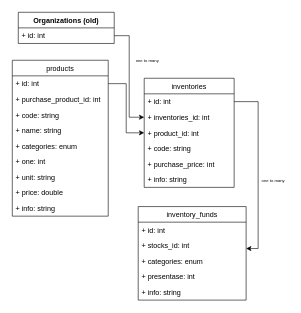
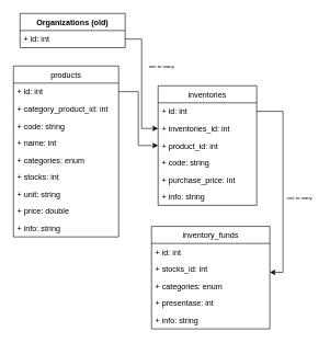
  <mxCell id="0" />
  <mxCell id="1" parent="0" />
  <mxCell id="2" value="products" style="swimlane;fontStyle=0;childLayout=stackLayout;horizontal=1;startSize=26;fillColor=none;horizontalStack=0;resizeParent=1;resizeParentMax=0;resizeLast=0;collapsible=1;marginBottom=0;" parent="1" vertex="1"><mxGeometry x="20" y="100" width="160" height="260" as="geometry" /></mxCell>
  <mxCell id="3" value="+ id: int" style="text;strokeColor=none;fillColor=none;align=left;verticalAlign=top;spacingLeft=4;spacingRight=4;overflow=hidden;rotatable=0;points=[[0,0.5],[1,0.5]];portConstraint=eastwest;" parent="2" vertex="1"><mxGeometry y="26" width="160" height="26" as="geometry" /></mxCell>
- <mxCell id="4" value="+ purchase_product_id: int " style="text;strokeColor=none;fillColor=none;align=left;verticalAlign=top;spacingLeft=4;spacingRight=4;overflow=hidden;rotatable=0;points=[[0,0.5],[1,0.5]];portConstraint=eastwest;" parent="2" vertex="1"><mxGeometry y="52" width="160" height="26" as="geometry" /></mxCell>
+ <mxCell id="4" value="+ category_product_id: int " style="text;strokeColor=none;fillColor=none;align=left;verticalAlign=top;spacingLeft=4;spacingRight=4;overflow=hidden;rotatable=0;points=[[0,0.5],[1,0.5]];portConstraint=eastwest;" parent="2" vertex="1"><mxGeometry y="52" width="160" height="26" as="geometry" /></mxCell>
  <mxCell id="5" value="+ code: string" style="text;strokeColor=none;fillColor=none;align=left;verticalAlign=top;spacingLeft=4;spacingRight=4;overflow=hidden;rotatable=0;points=[[0,0.5],[1,0.5]];portConstraint=eastwest;" parent="2" vertex="1"><mxGeometry y="78" width="160" height="26" as="geometry" /></mxCell>
- <mxCell id="6" value="+ name: string " style="text;strokeColor=none;fillColor=none;align=left;verticalAlign=top;spacingLeft=4;spacingRight=4;overflow=hidden;rotatable=0;points=[[0,0.5],[1,0.5]];portConstraint=eastwest;" parent="2" vertex="1"><mxGeometry y="104" width="160" height="26" as="geometry" /></mxCell>
+ <mxCell id="6" value="+ name: int " style="text;strokeColor=none;fillColor=none;align=left;verticalAlign=top;spacingLeft=4;spacingRight=4;overflow=hidden;rotatable=0;points=[[0,0.5],[1,0.5]];portConstraint=eastwest;" parent="2" vertex="1"><mxGeometry y="104" width="160" height="26" as="geometry" /></mxCell>
  <mxCell id="7" value="+ categories: enum" style="text;strokeColor=none;fillColor=none;align=left;verticalAlign=top;spacingLeft=4;spacingRight=4;overflow=hidden;rotatable=0;points=[[0,0.5],[1,0.5]];portConstraint=eastwest;" vertex="1" parent="2"><mxGeometry y="130" width="160" height="26" as="geometry" /></mxCell>
- <mxCell id="8" value="+ one: int " style="text;strokeColor=none;fillColor=none;align=left;verticalAlign=top;spacingLeft=4;spacingRight=4;overflow=hidden;rotatable=0;points=[[0,0.5],[1,0.5]];portConstraint=eastwest;" parent="2" vertex="1"><mxGeometry y="156" width="160" height="26" as="geometry" /></mxCell>
+ <mxCell id="8" value="+ stocks: int " style="text;strokeColor=none;fillColor=none;align=left;verticalAlign=top;spacingLeft=4;spacingRight=4;overflow=hidden;rotatable=0;points=[[0,0.5],[1,0.5]];portConstraint=eastwest;" parent="2" vertex="1"><mxGeometry y="156" width="160" height="26" as="geometry" /></mxCell>
  <mxCell id="9" value="+ unit: string " style="text;strokeColor=none;fillColor=none;align=left;verticalAlign=top;spacingLeft=4;spacingRight=4;overflow=hidden;rotatable=0;points=[[0,0.5],[1,0.5]];portConstraint=eastwest;" parent="2" vertex="1"><mxGeometry y="182" width="160" height="26" as="geometry" /></mxCell>
  <mxCell id="10" value="+ price: double" style="text;strokeColor=none;fillColor=none;align=left;verticalAlign=top;spacingLeft=4;spacingRight=4;overflow=hidden;rotatable=0;points=[[0,0.5],[1,0.5]];portConstraint=eastwest;" parent="2" vertex="1"><mxGeometry y="208" width="160" height="26" as="geometry" /></mxCell>
  <mxCell id="11" value="+ info: string " style="text;strokeColor=none;fillColor=none;align=left;verticalAlign=top;spacingLeft=4;spacingRight=4;overflow=hidden;rotatable=0;points=[[0,0.5],[1,0.5]];portConstraint=eastwest;" parent="2" vertex="1"><mxGeometry y="234" width="160" height="26" as="geometry" /></mxCell>
  <mxCell id="12" value="inventory_funds" style="swimlane;fontStyle=0;childLayout=stackLayout;horizontal=1;startSize=26;fillColor=none;horizontalStack=0;resizeParent=1;resizeParentMax=0;resizeLast=0;collapsible=1;marginBottom=0;" parent="1" vertex="1"><mxGeometry x="230" y="344" width="180" height="156" as="geometry" /></mxCell>
  <mxCell id="13" value="+ id: int" style="text;strokeColor=none;fillColor=none;align=left;verticalAlign=top;spacingLeft=4;spacingRight=4;overflow=hidden;rotatable=0;points=[[0,0.5],[1,0.5]];portConstraint=eastwest;" parent="12" vertex="1"><mxGeometry y="26" width="180" height="26" as="geometry" /></mxCell>
  <mxCell id="14" value="+ stocks_id: int " style="text;strokeColor=none;fillColor=none;align=left;verticalAlign=top;spacingLeft=4;spacingRight=4;overflow=hidden;rotatable=0;points=[[0,0.5],[1,0.5]];portConstraint=eastwest;" parent="12" vertex="1"><mxGeometry y="52" width="180" height="26" as="geometry" /></mxCell>
  <mxCell id="15" value="+ categories: enum" style="text;strokeColor=none;fillColor=none;align=left;verticalAlign=top;spacingLeft=4;spacingRight=4;overflow=hidden;rotatable=0;points=[[0,0.5],[1,0.5]];portConstraint=eastwest;" parent="12" vertex="1"><mxGeometry y="78" width="180" height="26" as="geometry" /></mxCell>
  <mxCell id="16" value="+ presentase: int " style="text;strokeColor=none;fillColor=none;align=left;verticalAlign=top;spacingLeft=4;spacingRight=4;overflow=hidden;rotatable=0;points=[[0,0.5],[1,0.5]];portConstraint=eastwest;" vertex="1" parent="12"><mxGeometry y="104" width="180" height="26" as="geometry" /></mxCell>
  <mxCell id="17" value="+ info: string " style="text;strokeColor=none;fillColor=none;align=left;verticalAlign=top;spacingLeft=4;spacingRight=4;overflow=hidden;rotatable=0;points=[[0,0.5],[1,0.5]];portConstraint=eastwest;" parent="12" vertex="1"><mxGeometry y="130" width="180" height="26" as="geometry" /></mxCell>
  <mxCell id="18" value="inventories" style="swimlane;fontStyle=0;childLayout=stackLayout;horizontal=1;startSize=26;fillColor=none;horizontalStack=0;resizeParent=1;resizeParentMax=0;resizeLast=0;collapsible=1;marginBottom=0;" parent="1" vertex="1"><mxGeometry x="240" y="130" width="150" height="182" as="geometry" /></mxCell>
  <mxCell id="19" value="+ id: int" style="text;strokeColor=none;fillColor=none;align=left;verticalAlign=top;spacingLeft=4;spacingRight=4;overflow=hidden;rotatable=0;points=[[0,0.5],[1,0.5]];portConstraint=eastwest;" parent="18" vertex="1"><mxGeometry y="26" width="150" height="26" as="geometry" /></mxCell>
  <mxCell id="20" value="+ inventories_id: int " style="text;strokeColor=none;fillColor=none;align=left;verticalAlign=top;spacingLeft=4;spacingRight=4;overflow=hidden;rotatable=0;points=[[0,0.5],[1,0.5]];portConstraint=eastwest;" parent="18" vertex="1"><mxGeometry y="52" width="150" height="26" as="geometry" /></mxCell>
  <mxCell id="21" value="+ product_id: int " style="text;strokeColor=none;fillColor=none;align=left;verticalAlign=top;spacingLeft=4;spacingRight=4;overflow=hidden;rotatable=0;points=[[0,0.5],[1,0.5]];portConstraint=eastwest;" vertex="1" parent="18"><mxGeometry y="78" width="150" height="26" as="geometry" /></mxCell>
  <mxCell id="22" value="+ code: string" style="text;strokeColor=none;fillColor=none;align=left;verticalAlign=top;spacingLeft=4;spacingRight=4;overflow=hidden;rotatable=0;points=[[0,0.5],[1,0.5]];portConstraint=eastwest;" parent="18" vertex="1"><mxGeometry y="104" width="150" height="26" as="geometry" /></mxCell>
  <mxCell id="23" value="+ purchase_price: int" style="text;strokeColor=none;fillColor=none;align=left;verticalAlign=top;spacingLeft=4;spacingRight=4;overflow=hidden;rotatable=0;points=[[0,0.5],[1,0.5]];portConstraint=eastwest;" parent="18" vertex="1"><mxGeometry y="130" width="150" height="26" as="geometry" /></mxCell>
  <mxCell id="24" value="+ info: string " style="text;strokeColor=none;fillColor=none;align=left;verticalAlign=top;spacingLeft=4;spacingRight=4;overflow=hidden;rotatable=0;points=[[0,0.5],[1,0.5]];portConstraint=eastwest;" vertex="1" parent="18"><mxGeometry y="156" width="150" height="26" as="geometry" /></mxCell>
  <mxCell id="25" style="edgeStyle=orthogonalEdgeStyle;rounded=0;orthogonalLoop=1;jettySize=auto;html=1;exitX=1;exitY=0.5;exitDx=0;exitDy=0;entryX=1;entryY=0.692;entryDx=0;entryDy=0;entryPerimeter=0;" parent="1" source="19" target="14" edge="1"><mxGeometry relative="1" as="geometry" /></mxCell>
  <mxCell id="26" value="&lt;font style=&quot;font-size: 7px&quot;&gt;one to many&lt;/font&gt;" style="text;html=1;resizable=0;autosize=1;align=center;verticalAlign=middle;points=[];fillColor=none;strokeColor=none;rounded=0;" parent="1" vertex="1"><mxGeometry x="430" y="290" width="50" height="20" as="geometry" /></mxCell>
  <mxCell id="27" style="edgeStyle=orthogonalEdgeStyle;rounded=0;orthogonalLoop=1;jettySize=auto;html=1;exitX=1;exitY=0.5;exitDx=0;exitDy=0;" edge="1" parent="1" source="3" target="21"><mxGeometry relative="1" as="geometry" /></mxCell>
  <mxCell id="28" value="Organizations (old)" style="swimlane;fontStyle=1;align=center;verticalAlign=top;childLayout=stackLayout;horizontal=1;startSize=26;horizontalStack=0;resizeParent=1;resizeParentMax=0;resizeLast=0;collapsible=1;marginBottom=0;" vertex="1" parent="1"><mxGeometry x="30" y="20" width="160" height="52" as="geometry" /></mxCell>
  <mxCell id="29" value="+ id: int" style="text;strokeColor=none;fillColor=none;align=left;verticalAlign=top;spacingLeft=4;spacingRight=4;overflow=hidden;rotatable=0;points=[[0,0.5],[1,0.5]];portConstraint=eastwest;" vertex="1" parent="28"><mxGeometry y="26" width="160" height="26" as="geometry" /></mxCell>
  <mxCell id="30" style="edgeStyle=orthogonalEdgeStyle;rounded=0;orthogonalLoop=1;jettySize=auto;html=1;entryX=0;entryY=0.5;entryDx=0;entryDy=0;" edge="1" parent="1" source="29" target="20"><mxGeometry relative="1" as="geometry" /></mxCell>
  <mxCell id="31" value="&lt;font style=&quot;font-size: 7px&quot;&gt;one to many&lt;/font&gt;" style="text;html=1;resizable=0;autosize=1;align=center;verticalAlign=middle;points=[];fillColor=none;strokeColor=none;rounded=0;" vertex="1" parent="1"><mxGeometry x="220" y="90" width="50" height="20" as="geometry" /></mxCell>
